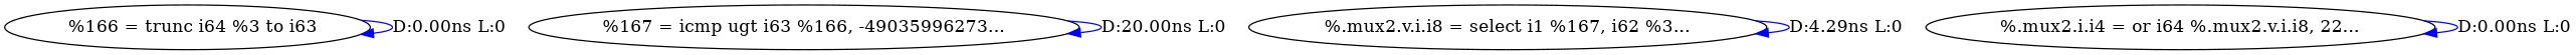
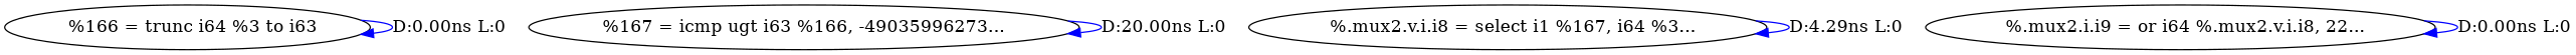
  digraph {
    edge [color=blue]
    n1 [label="  %166 = trunc i64 %3 to i63"]
    n2 [label="%167 = icmp ugt i63 %166, -49035996273..."]
-   n3 [label="%.mux2.v.i.i8 = select i1 %167, i62 %3..."]
-   n4 [label="%.mux2.i.i4 = or i64 %.mux2.v.i.i8, 22..."]
+   n3 [label="  %.mux2.v.i.i8 = select i1 %167, i64 %3..."]
+   n4 [label="  %.mux2.i.i9 = or i64 %.mux2.v.i.i8, 22..."]
    n1 -> n1 [label="D:0.00ns L:0"]
    n2 -> n2 [label="D:20.00ns L:0"]
    n3 -> n3 [label="D:4.29ns L:0"]
    n4 -> n4 [label="D:0.00ns L:0"]
  }
